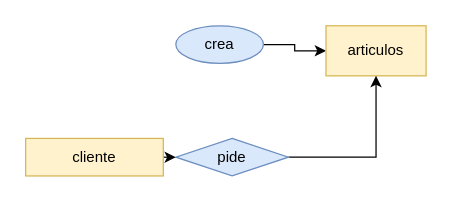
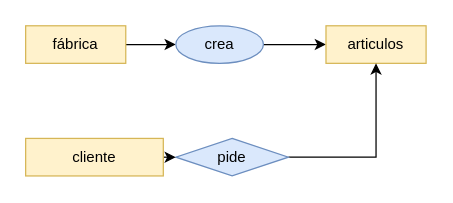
  <mxCell id="0" />
  <mxCell id="1" parent="0" />
+ <mxCell id="2" style="edgeStyle=orthogonalEdgeStyle;rounded=0;orthogonalLoop=1;jettySize=auto;html=1;exitX=1;exitY=0.5;exitDx=0;exitDy=0;entryX=0;entryY=0.5;entryDx=0;entryDy=0;" edge="1" parent="1" source="3" target="5"><mxGeometry relative="1" as="geometry" /></mxCell>
+ <mxCell id="3" value="&lt;div&gt;fábrica&lt;/div&gt;" style="rounded=0;whiteSpace=wrap;html=1;fillColor=#fff2cc;strokeColor=#d6b656;" vertex="1" parent="1"><mxGeometry x="20" y="20" width="80" height="30" as="geometry" /></mxCell>
  <mxCell id="4" style="edgeStyle=orthogonalEdgeStyle;rounded=0;orthogonalLoop=1;jettySize=auto;html=1;exitX=1;exitY=0.5;exitDx=0;exitDy=0;entryX=0;entryY=0.5;entryDx=0;entryDy=0;" edge="1" parent="1" source="5" target="6"><mxGeometry relative="1" as="geometry" /></mxCell>
  <mxCell id="5" value="crea" style="ellipse;whiteSpace=wrap;html=1;fillColor=#dae8fc;strokeColor=#6c8ebf;" vertex="1" parent="1"><mxGeometry x="140" y="20" width="70" height="30" as="geometry" /></mxCell>
- <mxCell id="6" value="articulos" style="rounded=0;whiteSpace=wrap;html=1;fillColor=#fff2cc;strokeColor=#d6b656;" vertex="1" parent="1"><mxGeometry x="260" y="20" width="80" height="40" as="geometry" /></mxCell>
+ <mxCell id="6" value="articulos" style="rounded=0;whiteSpace=wrap;html=1;fillColor=#fff2cc;strokeColor=#d6b656;" vertex="1" parent="1"><mxGeometry x="260" y="20" width="80" height="30" as="geometry" /></mxCell>
  <mxCell id="7" style="edgeStyle=orthogonalEdgeStyle;rounded=0;orthogonalLoop=1;jettySize=auto;html=1;exitX=1;exitY=0.5;exitDx=0;exitDy=0;entryX=0.5;entryY=1;entryDx=0;entryDy=0;" edge="1" parent="1" source="8" target="6"><mxGeometry relative="1" as="geometry" /></mxCell>
  <mxCell id="8" value="pide" style="rhombus;whiteSpace=wrap;html=1;fillColor=#dae8fc;strokeColor=#6c8ebf;" vertex="1" parent="1"><mxGeometry x="140" y="110" width="90" height="30" as="geometry" /></mxCell>
  <mxCell id="9" style="edgeStyle=orthogonalEdgeStyle;rounded=0;orthogonalLoop=1;jettySize=auto;html=1;exitX=1;exitY=0.5;exitDx=0;exitDy=0;entryX=0;entryY=0.5;entryDx=0;entryDy=0;" edge="1" parent="1" source="10" target="8"><mxGeometry relative="1" as="geometry" /></mxCell>
  <mxCell id="10" value="cliente" style="rounded=0;whiteSpace=wrap;html=1;fillColor=#fff2cc;strokeColor=#d6b656;" vertex="1" parent="1"><mxGeometry x="20" y="110" width="110" height="30" as="geometry" /></mxCell>
